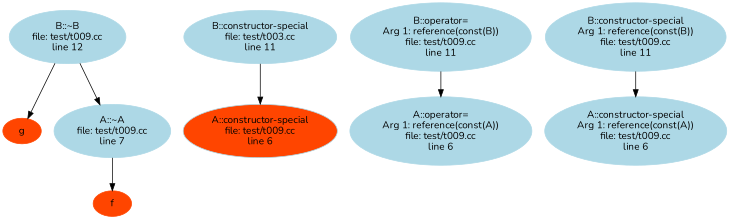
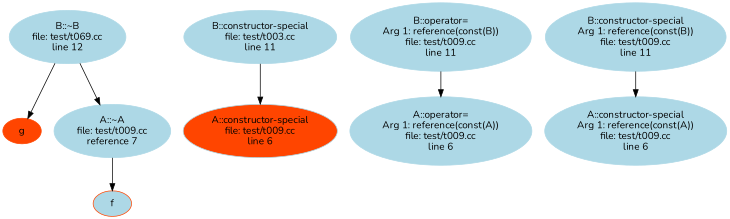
  digraph {
    fontname=Nunito
    node [color=lightblue fontname=Nunito style=filled]
    edge [arrowtail=odot fontname=Nunito]
-   n1 [color=OrangeRed label=f]
+   n1 [color=OrangeRed label=f fillcolor=lightblue]
    n2 [color=OrangeRed label=g]
-   n3 [label="A::~A\nfile: test/t009.cc\nline 7"]
-   n4 [label="B::~B\nfile: test/t009.cc\nline 12"]
+   n3 [label="A::~A\nfile: test/t009.cc\nreference 7"]
+   n4 [label="B::~B\nfile: test/t069.cc\nline 12"]
    n5 [fillcolor=OrangeRed label="A::constructor-special\nfile: test/t009.cc\nline 6"]
    n6 [label="B::constructor-special\nfile: test/t003.cc\nline 11"]
    n7 [label="A::operator=\nArg 1: reference(const(A))\nfile: test/t009.cc\nline 6"]
    n8 [label="B::constructor-special\nArg 1: reference(const(B))\nfile: test/t009.cc\nline 11"]
    n9 [label="A::constructor-special\nArg 1: reference(const(A))\nfile: test/t009.cc\nline 6"]
    n10 [label="B::operator=\nArg 1: reference(const(B))\nfile: test/t009.cc\nline 11"]
    n3 -> n1
    n4 -> n2
    n4 -> n3
    n6 -> n5
    n8 -> n9
    n10 -> n7
  }
